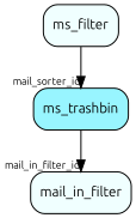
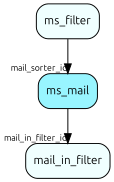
  digraph {
    fontname=Ubuntu
    node [fillcolor=azure1 fontname=Ubuntu fontsize=12 shape=box style="rounded, filled"]
    edge [fontname=Ubuntu fontsize=9]
-   ms_trashbin [fillcolor=cadetblue1]
+   ms_trashbin [fillcolor=cadetblue1 label=ms_mail]
    mail_in_filter
    ms_filter
    ms_trashbin -> mail_in_filter [headlabel=mail_in_filter_id]
    ms_filter -> ms_trashbin [headlabel=mail_sorter_id]
  }
